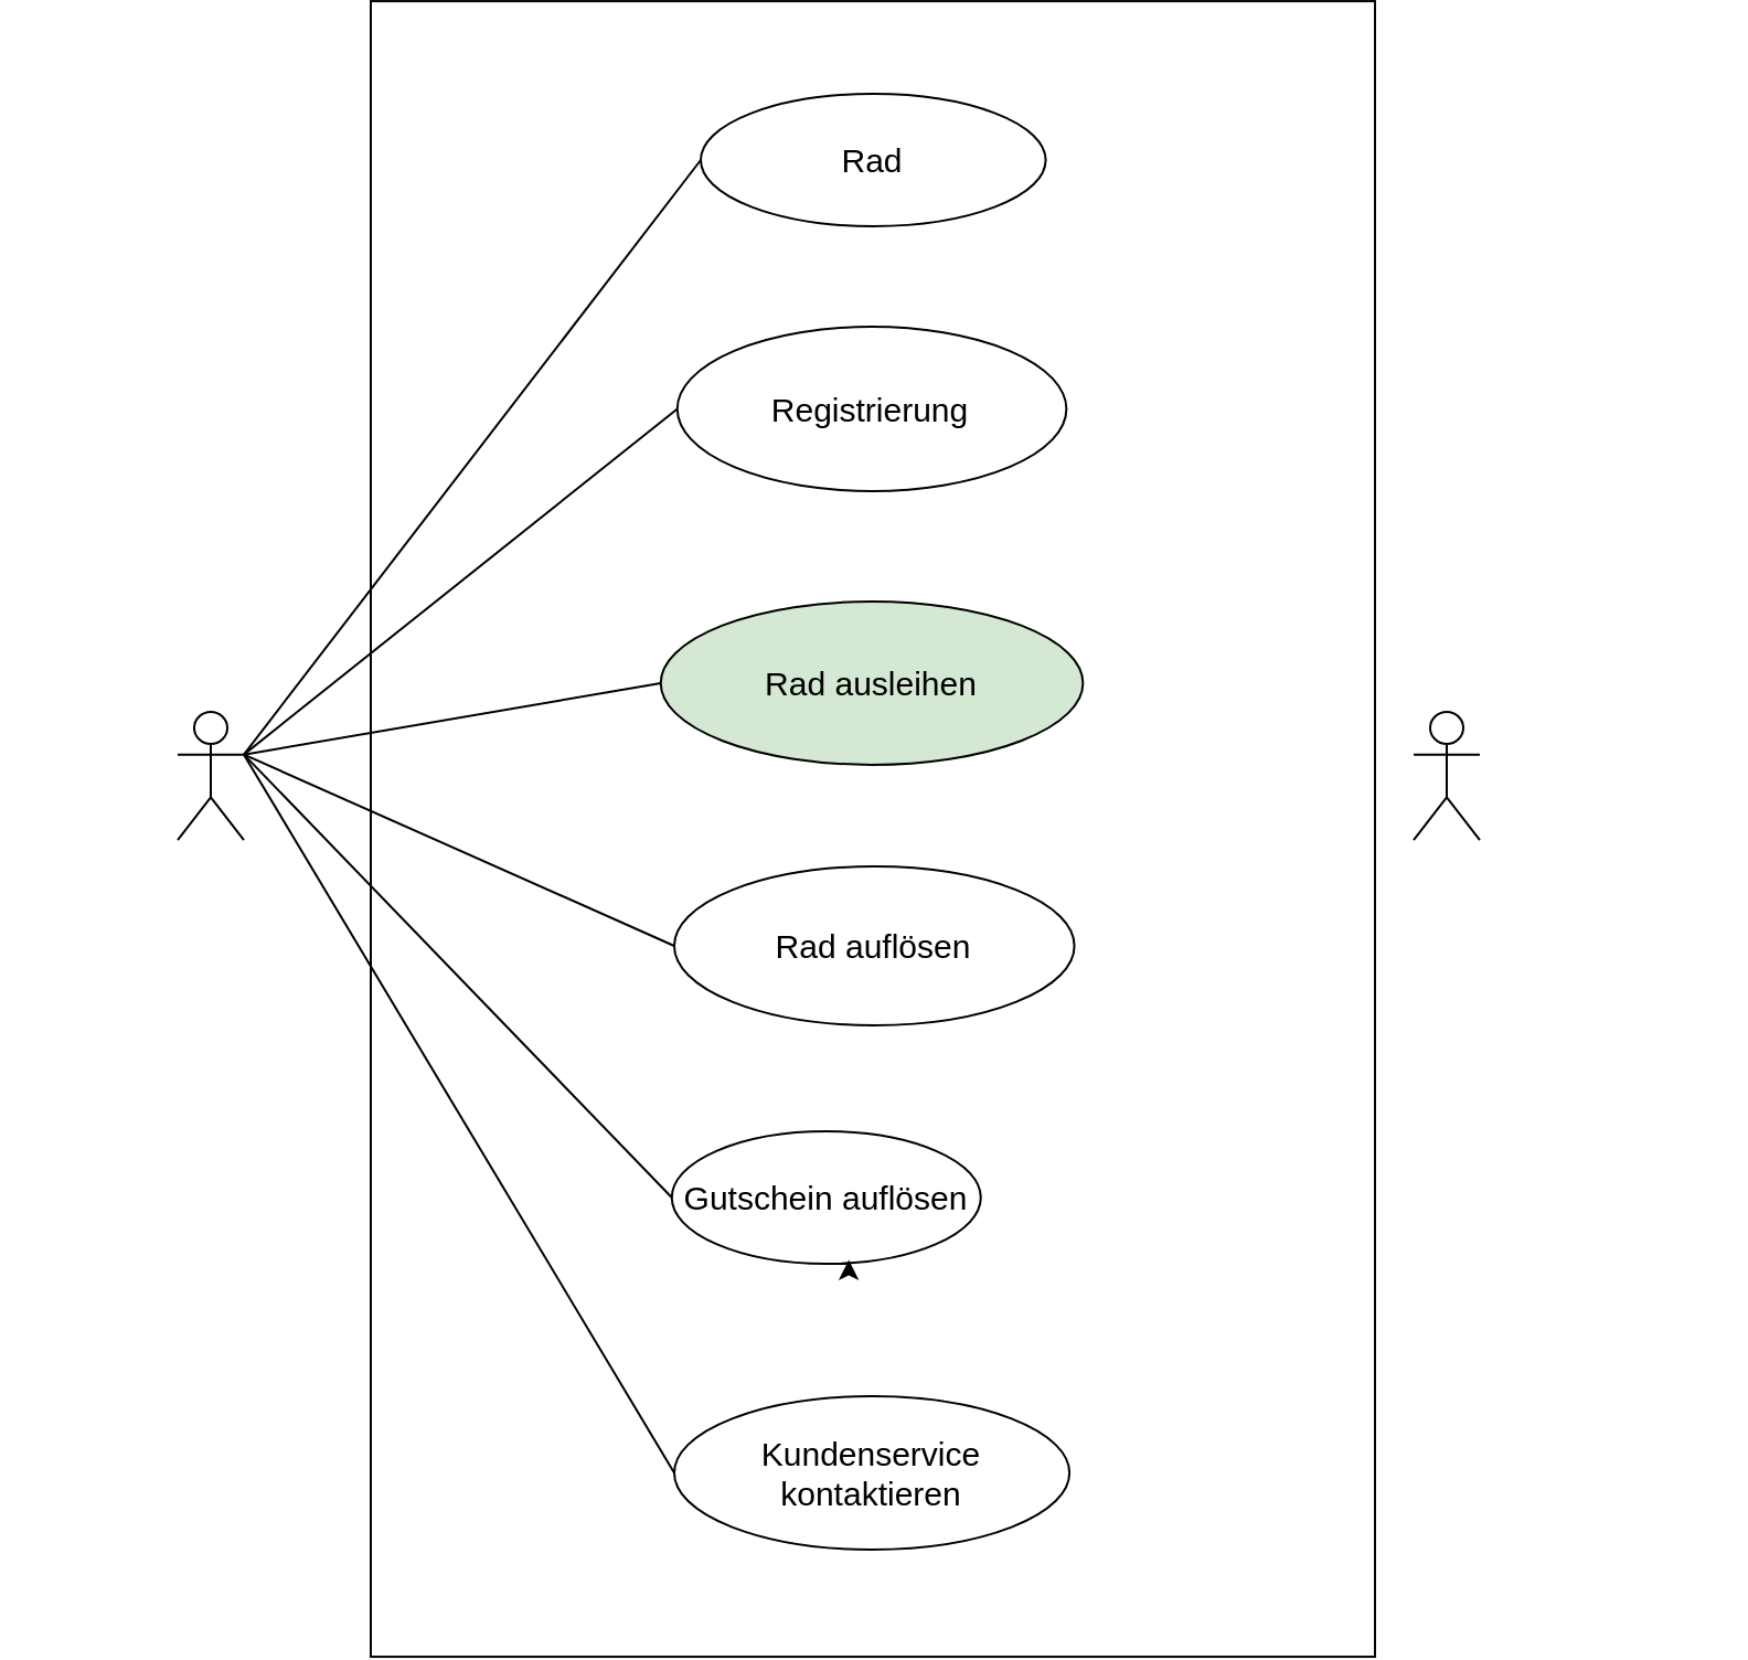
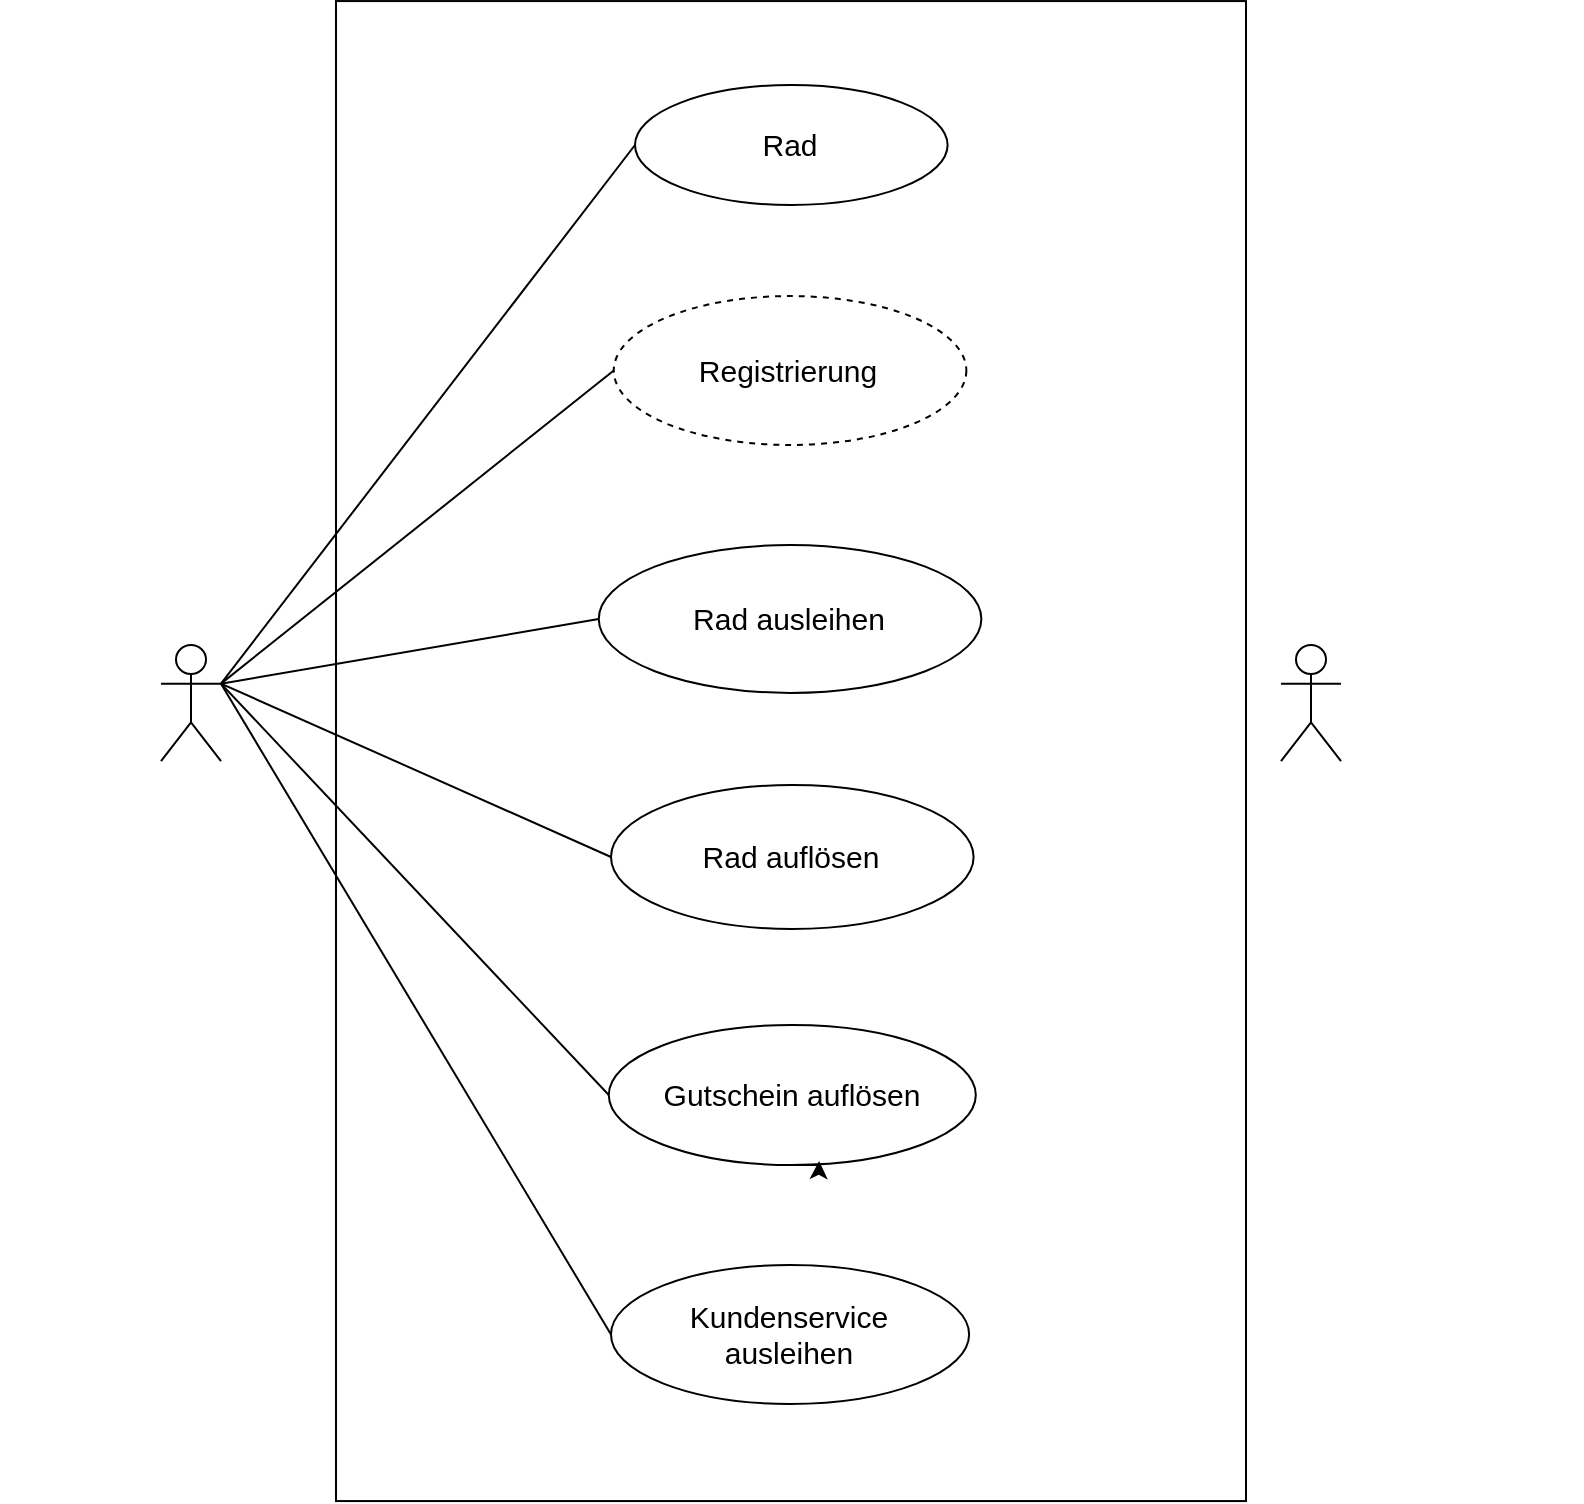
  <mxCell id="0" />
  <mxCell id="1" parent="0" />
  <mxCell id="2" value="" style="rounded=0;whiteSpace=wrap;html=1;rotation=90;fillColor=none;" parent="1" vertex="1"><mxGeometry x="20" y="125.53" width="750" height="455" as="geometry" /></mxCell>
  <mxCell id="3" value="" style="endArrow=none;html=1;rounded=0;entryX=0;entryY=0.5;entryDx=0;entryDy=0;exitX=1;exitY=0.333;exitDx=0;exitDy=0;exitPerimeter=0;" parent="1" source="14" target="6" edge="1"><mxGeometry width="50" height="50" relative="1" as="geometry"><mxPoint x="46.31" y="336.207" as="sourcePoint" /><mxPoint x="136.31" y="-309.41" as="targetPoint" /></mxGeometry></mxCell>
  <mxCell id="4" value="" style="endArrow=none;html=1;rounded=0;exitX=1;exitY=0.333;exitDx=0;exitDy=0;exitPerimeter=0;entryX=0;entryY=0.5;entryDx=0;entryDy=0;" parent="1" source="14" target="11" edge="1"><mxGeometry width="50" height="50" relative="1" as="geometry"><mxPoint x="46.31" y="336.207" as="sourcePoint" /><mxPoint x="126.31" y="-329.41" as="targetPoint" /></mxGeometry></mxCell>
  <mxCell id="5" value="" style="endArrow=none;html=1;rounded=0;entryX=0;entryY=0.5;entryDx=0;entryDy=0;exitX=1;exitY=0.333;exitDx=0;exitDy=0;exitPerimeter=0;" parent="1" source="14" target="12" edge="1"><mxGeometry width="50" height="50" relative="1" as="geometry"><mxPoint x="46.31" y="336.207" as="sourcePoint" /><mxPoint x="141.31" y="-156.41" as="targetPoint" /></mxGeometry></mxCell>
- <mxCell id="6" value="Registrierung" style="ellipse;whiteSpace=wrap;html=1;fontSize=15;" parent="1" vertex="1"><mxGeometry x="306.38" y="125.53" width="176.3" height="74.47" as="geometry" /></mxCell>
- <mxCell id="7" value="Gutschein auflösen" style="ellipse;whiteSpace=wrap;html=1;fontSize=15;" parent="1" vertex="1"><mxGeometry x="303.89" y="490" width="140" height="60" as="geometry" /></mxCell>
- <mxCell id="8" value="Kundenservice&lt;br style=&quot;font-size: 15px;&quot;&gt;kontaktieren" style="ellipse;whiteSpace=wrap;html=1;fontSize=15;" parent="1" vertex="1"><mxGeometry x="305" y="610" width="179.07" height="69.47" as="geometry" /></mxCell>
+ <mxCell id="6" value="Registrierung" style="ellipse;whiteSpace=wrap;html=1;fontSize=15;dashed=1;" parent="1" vertex="1"><mxGeometry x="306.38" y="125.53" width="176.3" height="74.47" as="geometry" /></mxCell>
+ <mxCell id="7" value="Gutschein auflösen" style="ellipse;whiteSpace=wrap;html=1;fontSize=15;" parent="1" vertex="1"><mxGeometry x="303.89" y="490" width="183.52" height="70" as="geometry" /></mxCell>
+ <mxCell id="8" value="Kundenservice&lt;br style=&quot;font-size: 15px;&quot;&gt;ausleihen" style="ellipse;whiteSpace=wrap;html=1;fontSize=15;" parent="1" vertex="1"><mxGeometry x="305" y="610" width="179.07" height="69.47" as="geometry" /></mxCell>
  <mxCell id="9" value="" style="endArrow=none;html=1;rounded=0;entryX=0;entryY=0.5;entryDx=0;entryDy=0;exitX=1;exitY=0.333;exitDx=0;exitDy=0;exitPerimeter=0;" parent="1" source="14" target="7" edge="1"><mxGeometry width="50" height="50" relative="1" as="geometry"><mxPoint x="46.31" y="366" as="sourcePoint" /><mxPoint x="186.31" y="372.53" as="targetPoint" /></mxGeometry></mxCell>
  <mxCell id="10" value="" style="endArrow=none;html=1;rounded=0;entryX=0;entryY=0.5;entryDx=0;entryDy=0;exitX=1;exitY=0.333;exitDx=0;exitDy=0;exitPerimeter=0;" parent="1" source="14" target="8" edge="1"><mxGeometry width="50" height="50" relative="1" as="geometry"><mxPoint x="46.31" y="365.5" as="sourcePoint" /><mxPoint x="171.31" y="496.53" as="targetPoint" /></mxGeometry></mxCell>
  <mxCell id="11" value="Rad" style="ellipse;whiteSpace=wrap;html=1;fontSize=15;" parent="1" vertex="1"><mxGeometry x="317" y="20" width="156.3" height="60" as="geometry" /></mxCell>
- <mxCell id="12" value="Rad ausleihen" style="ellipse;whiteSpace=wrap;html=1;fontSize=15;fillColor=#d5e8d4;" parent="1" vertex="1"><mxGeometry x="298.88" y="250" width="191.3" height="73.94" as="geometry" /></mxCell>
+ <mxCell id="12" value="Rad ausleihen" style="ellipse;whiteSpace=wrap;html=1;fontSize=15;" parent="1" vertex="1"><mxGeometry x="298.88" y="250" width="191.3" height="73.94" as="geometry" /></mxCell>
  <mxCell id="13" value="Rad auflösen" style="ellipse;whiteSpace=wrap;html=1;fontSize=15;" parent="1" vertex="1"><mxGeometry x="305" y="370" width="181.3" height="71.97" as="geometry" /></mxCell>
  <mxCell id="14" value="" style="shape=umlActor;verticalLabelPosition=bottom;verticalAlign=top;html=1;outlineConnect=0;" parent="1" vertex="1"><mxGeometry x="80" y="300" width="30" height="58.03" as="geometry" /></mxCell>
  <mxCell id="15" value="" style="endArrow=none;html=1;rounded=0;entryX=0;entryY=0.5;entryDx=0;entryDy=0;exitX=1;exitY=0.333;exitDx=0;exitDy=0;exitPerimeter=0;" parent="1" source="14" target="13" edge="1"><mxGeometry width="50" height="50" relative="1" as="geometry"><mxPoint x="110" y="338" as="sourcePoint" /><mxPoint x="363.31" y="261" as="targetPoint" /></mxGeometry></mxCell>
  <mxCell id="16" style="edgeStyle=orthogonalEdgeStyle;rounded=0;orthogonalLoop=1;jettySize=auto;html=1;exitX=0.5;exitY=1;exitDx=0;exitDy=0;entryX=0.573;entryY=0.971;entryDx=0;entryDy=0;entryPerimeter=0;" edge="1" parent="1" source="7" target="7"><mxGeometry relative="1" as="geometry" /></mxCell>
  <mxCell id="17" value="" style="shape=umlActor;verticalLabelPosition=bottom;verticalAlign=top;html=1;outlineConnect=0;" vertex="1" parent="1"><mxGeometry x="640" y="300" width="30" height="58.03" as="geometry" /></mxCell>
